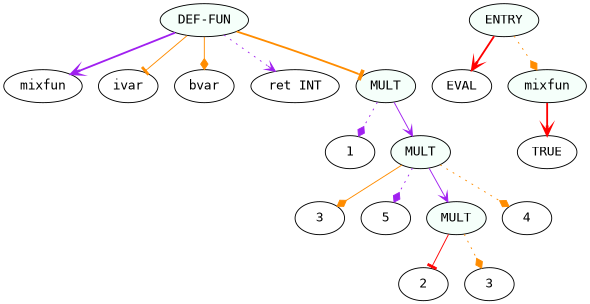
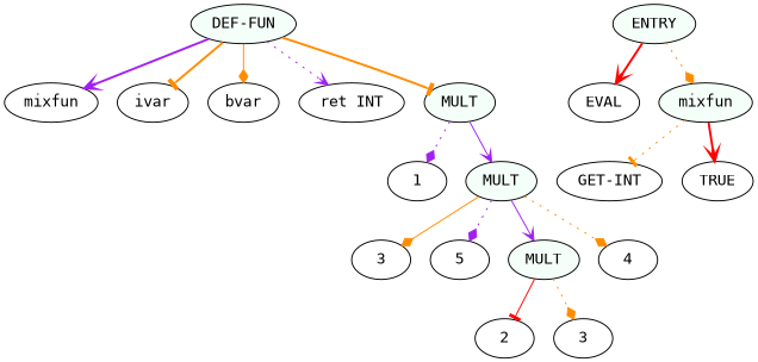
  digraph {
    node [fontname=monospace]
    edge [arrowhead=diamond color=darkorange style=dotted]
    n1 [label=mixfun]
    n2 [label=ivar]
    n3 [label=bvar]
    n4 [label="ret INT"]
    n5 [label=1]
    n6 [label=3]
    n7 [label=5]
    n8 [label=2]
    n9 [label=3]
    n10 [fillcolor=mintcream label=MULT style=filled]
    n11 [label=4]
    n12 [fillcolor=mintcream label=MULT style=filled]
    n13 [fillcolor=mintcream label=MULT style=filled]
    n14 [label=EVAL]
+   n15 [label="GET-INT"]
    n16 [label=TRUE]
    n17 [fillcolor=mintcream label=mixfun style=filled]
    n18 [fillcolor=mintcream label=ENTRY style=filled]
    n19 [fillcolor=mintcream label="DEF-FUN" style=filled]
    n10 -> n8 [arrowhead=tee color=red style=solid]
    n10 -> n9
    n12 -> n6 [style=solid]
    n12 -> n7 [color=purple]
    n12 -> n10 [arrowhead=vee color=purple style=solid]
    n12 -> n11
    n13 -> n5 [color=purple]
    n13 -> n12 [arrowhead=vee color=purple style=solid]
+   n17 -> n15 [arrowhead=tee]
    n17 -> n16 [arrowhead=vee color=red style=bold]
    n18 -> n14 [arrowhead=vee color=red style=bold]
    n18 -> n17
    n19 -> n1 [arrowhead=vee color=purple style=bold]
-   n19 -> n2 [arrowhead=tee style=solid]
+   n19 -> n2 [arrowhead=tee style=bold]
    n19 -> n3 [style=solid]
    n19 -> n4 [arrowhead=vee color=purple]
    n19 -> n13 [arrowhead=tee style=bold]
  }
